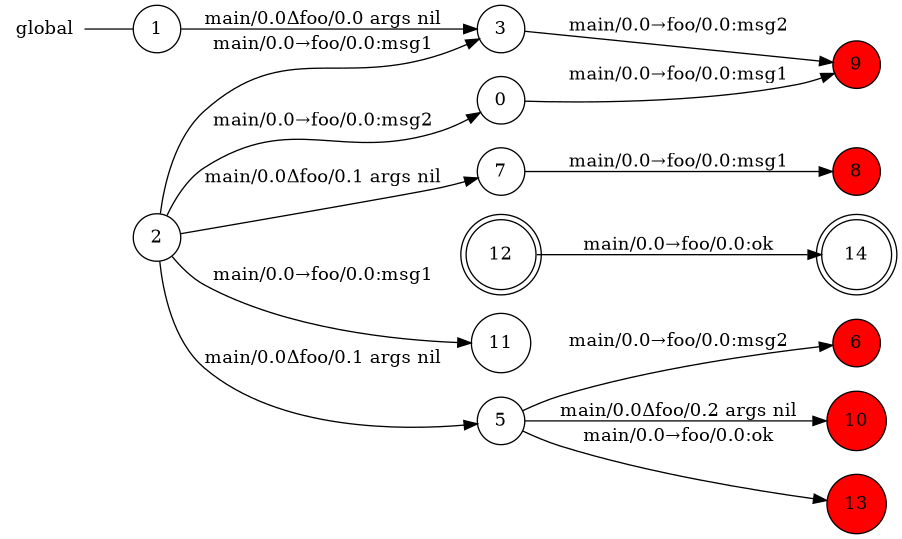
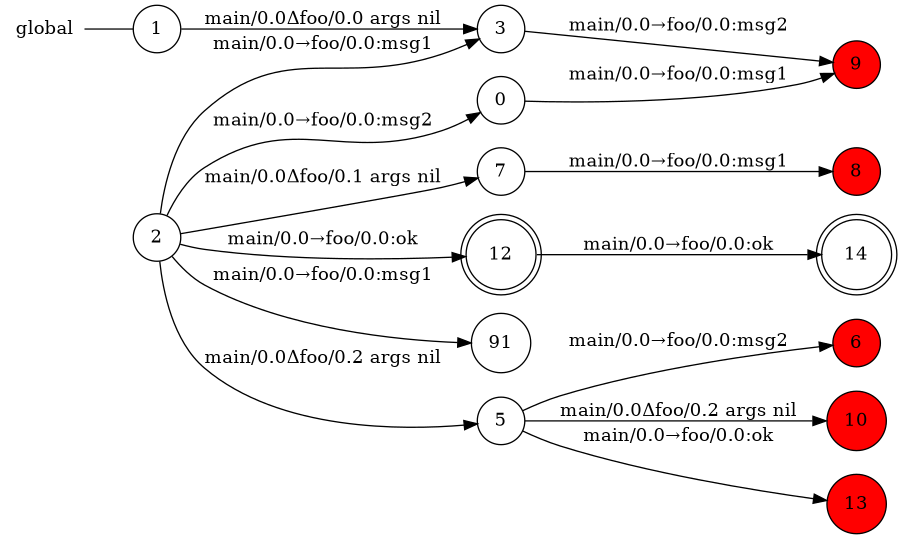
  digraph {
    rankdir=LR
    node [shape=circle]
    n1 [label=global shape=plaintext]
    n2 [label=1]
    n3 [label=3]
    n4 [label=14 shape=doublecircle]
    n5 [fillcolor="#FF0000FF" label=9 style=filled]
    n6 [fillcolor="#FF0000FF" label=8 style=filled]
    n7 [label=2]
    n8 [label=7]
    n9 [label=0]
    n10 [label=12 shape=doublecircle]
-   n11 [label=11]
+   n11 [label=91]
    n12 [label=5]
    n13 [fillcolor="#FF0000FF" label=6 style=filled]
    n14 [fillcolor="#FF0000FF" label=10 style=filled]
    n15 [fillcolor="#FF0000FF" label=13 style=filled]
    n1 -> n2 [arrowhead=none]
    n2 -> n3 [label="main/0.0Δfoo/0.0 args nil"]
    n3 -> n5 [label="main/0.0→foo/0.0:msg2"]
    n7 -> n3 [label="main/0.0→foo/0.0:msg1"]
    n7 -> n8 [label="main/0.0Δfoo/0.1 args nil"]
    n7 -> n9 [label="main/0.0→foo/0.0:msg2"]
+   n7 -> n10 [label="main/0.0→foo/0.0:ok"]
    n7 -> n11 [label="main/0.0→foo/0.0:msg1"]
-   n7 -> n12 [label="main/0.0Δfoo/0.1 args nil"]
+   n7 -> n12 [label="main/0.0Δfoo/0.2 args nil"]
    n8 -> n6 [label="main/0.0→foo/0.0:msg1"]
    n9 -> n5 [label="main/0.0→foo/0.0:msg1"]
    n10 -> n4 [label="main/0.0→foo/0.0:ok"]
    n12 -> n13 [label="main/0.0→foo/0.0:msg2"]
    n12 -> n14 [label="main/0.0Δfoo/0.2 args nil"]
    n12 -> n15 [label="main/0.0→foo/0.0:ok"]
  }
